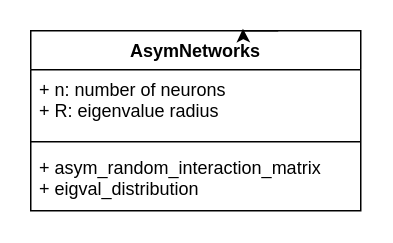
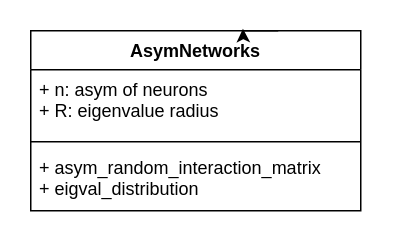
  <mxCell id="0" />
  <mxCell id="1" parent="0" />
  <mxCell id="2" value="AsymNetworks" style="swimlane;fontStyle=1;align=center;verticalAlign=top;childLayout=stackLayout;horizontal=1;startSize=26;horizontalStack=0;resizeParent=1;resizeParentMax=0;resizeLast=0;collapsible=1;marginBottom=0;whiteSpace=wrap;html=1;" vertex="1" parent="1"><mxGeometry x="20" y="20" width="220" height="120" as="geometry" /></mxCell>
- <mxCell id="3" value="+ n: number of neurons&lt;br&gt;+ R: eigenvalue radius" style="text;strokeColor=none;fillColor=none;align=left;verticalAlign=top;spacingLeft=4;spacingRight=4;overflow=hidden;rotatable=0;points=[[0,0.5],[1,0.5]];portConstraint=eastwest;whiteSpace=wrap;html=1;" vertex="1" parent="2"><mxGeometry y="26" width="220" height="44" as="geometry" /></mxCell>
+ <mxCell id="3" value="+ n: asym of neurons&lt;br&gt;+ R: eigenvalue radius" style="text;strokeColor=none;fillColor=none;align=left;verticalAlign=top;spacingLeft=4;spacingRight=4;overflow=hidden;rotatable=0;points=[[0,0.5],[1,0.5]];portConstraint=eastwest;whiteSpace=wrap;html=1;" vertex="1" parent="2"><mxGeometry y="26" width="220" height="44" as="geometry" /></mxCell>
  <mxCell id="4" value="" style="line;strokeWidth=1;fillColor=none;align=left;verticalAlign=middle;spacingTop=-1;spacingLeft=3;spacingRight=3;rotatable=0;labelPosition=right;points=[];portConstraint=eastwest;strokeColor=inherit;" vertex="1" parent="2"><mxGeometry y="70" width="220" height="8" as="geometry" /></mxCell>
  <mxCell id="5" value="+ asym_random_interaction_matrix&lt;br&gt;+ eigval_distribution" style="text;strokeColor=none;fillColor=none;align=left;verticalAlign=top;spacingLeft=4;spacingRight=4;overflow=hidden;rotatable=0;points=[[0,0.5],[1,0.5]];portConstraint=eastwest;whiteSpace=wrap;html=1;" vertex="1" parent="2"><mxGeometry y="78" width="220" height="42" as="geometry" /></mxCell>
  <mxCell id="6" style="edgeStyle=orthogonalEdgeStyle;rounded=0;orthogonalLoop=1;jettySize=auto;html=1;exitX=0.75;exitY=0;exitDx=0;exitDy=0;entryX=0.643;entryY=-0.011;entryDx=0;entryDy=0;entryPerimeter=0;" edge="1" parent="1" source="2" target="2"><mxGeometry relative="1" as="geometry" /></mxCell>
